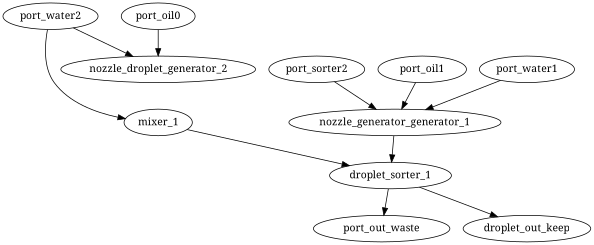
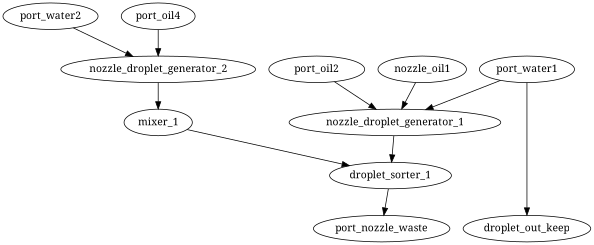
  digraph {
    fontname="Noto Serif"
    node [fontname="Noto Serif"]
    edge [fontname="Noto Serif" sink_port="{'_component': 'mixer_1', '_port': '1'}"]
-   port_oil1
-   nozzle_droplet_generator_1 [label=nozzle_generator_generator_1]
+   port_oil1 [label=nozzle_oil1]
+   nozzle_droplet_generator_1
    droplet_sorter_1
    mixer_1
-   port_oil2 [label=port_sorter2]
+   port_oil2
    port_water1
    nozzle_droplet_generator_2
-   port_oil4 [label=port_oil0]
+   port_oil4
    port_water2
-   port_out_waste
+   port_out_waste [label=port_nozzle_waste]
    n11 [label=droplet_out_keep]
    port_oil1 -> nozzle_droplet_generator_1 [connection_id=connection_1 connection_ref="{'name': 'connection_1', 'ID': 'connection_1', 'entity': 'CHANNEL', 'params': {'data': {'channelWidth': 300, 'connectionSpacing': 1000}}, 'source': {'_component': 'port_oil1', '_port': {'x': 2000, 'y': 2000, 'layer': 'FLOW', 'label': '1'}}, 'sinks': [{'_component': 'nozzle_droplet_generator_1', '_port': '1'}], 'layer': {'_id': '0', 'name': 'FLOW_0', 'layertype': 'FLOW', 'group': '0', 'params': {'data': {}}}, '_paths': []}" sink_port="{'_component': 'nozzle_droplet_generator_1', '_port': '1'}" source_port="{'_component': 'port_oil1', '_port': {'x': 2000, 'y': 2000, 'layer': 'FLOW', 'label': '1'}}"]
    nozzle_droplet_generator_1 -> droplet_sorter_1 [connection_id=connection_5 connection_ref="{'name': 'connection_5', 'ID': 'connection_5', 'entity': 'CHANNEL', 'params': {'data': {'channelWidth': 300, 'connectionSpacing': 1000}}, 'source': {'_component': 'nozzle_droplet_generator_1', '_port': '2'}, 'sinks': [{'_component': 'mixer_1', '_port': '1'}], 'layer': {'_id': '0', 'name': 'FLOW_0', 'layertype': 'FLOW', 'group': '0', 'params': {'data': {}}}, '_paths': []}" source_port="{'_component': 'nozzle_droplet_generator_1', '_port': '2'}"]
    droplet_sorter_1 -> port_out_waste [connection_id=connection_8 connection_ref="{'name': 'connection_8', 'ID': 'connection_8', 'entity': 'CHANNEL', 'params': {'data': {'channelWidth': 300, 'connectionSpacing': 1000}}, 'source': {'_component': 'droplet_sorter_1', '_port': '2'}, 'sinks': [{'_component': 'port_out_waste', '_port': {'x': 2000, 'y': 2000, 'layer': 'FLOW', 'label': '1'}}], 'layer': {'_id': '0', 'name': 'FLOW_0', 'layertype': 'FLOW', 'group': '0', 'params': {'data': {}}}, '_paths': []}" sink_port="{'_component': 'port_out_waste', '_port': {'x': 2000, 'y': 2000, 'layer': 'FLOW', 'label': '1'}}" source_port="{'_component': 'droplet_sorter_1', '_port': '2'}"]
-   droplet_sorter_1 -> n11 [connection_id=connection_9 connection_ref="{'name': 'connection_9', 'ID': 'connection_9', 'entity': 'CHANNEL', 'params': {'data': {'channelWidth': 300, 'connectionSpacing': 1000}}, 'source': {'_component': 'droplet_sorter_1', '_port': '3'}, 'sinks': [{'_component': 'port_out_keep', '_port': {'x': 2000, 'y': 2000, 'layer': 'FLOW', 'label': '1'}}], 'layer': {'_id': '0', 'name': 'FLOW_0', 'layertype': 'FLOW', 'group': '0', 'params': {'data': {}}}, '_paths': []}" sink_port="{'_component': 'port_out_keep', '_port': {'x': 2000, 'y': 2000, 'layer': 'FLOW', 'label': '1'}}" source_port="{'_component': 'droplet_sorter_1', '_port': '3'}"]
+   port_water1 -> n11 [connection_id=connection_9 connection_ref="{'name': 'connection_9', 'ID': 'connection_9', 'entity': 'CHANNEL', 'params': {'data': {'channelWidth': 300, 'connectionSpacing': 1000}}, 'source': {'_component': 'droplet_sorter_1', '_port': '3'}, 'sinks': [{'_component': 'port_out_keep', '_port': {'x': 2000, 'y': 2000, 'layer': 'FLOW', 'label': '1'}}], 'layer': {'_id': '0', 'name': 'FLOW_0', 'layertype': 'FLOW', 'group': '0', 'params': {'data': {}}}, '_paths': []}" sink_port="{'_component': 'port_out_keep', '_port': {'x': 2000, 'y': 2000, 'layer': 'FLOW', 'label': '1'}}" source_port="{'_component': 'droplet_sorter_1', '_port': '3'}"]
    mixer_1 -> droplet_sorter_1 [connection_id=connection_7 connection_ref="{'name': 'connection_7', 'ID': 'connection_7', 'entity': 'CHANNEL', 'params': {'data': {'channelWidth': 300, 'connectionSpacing': 1000}}, 'source': {'_component': 'mixer_1', '_port': '2'}, 'sinks': [{'_component': 'droplet_sorter_1', '_port': '1'}], 'layer': {'_id': '0', 'name': 'FLOW_0', 'layertype': 'FLOW', 'group': '0', 'params': {'data': {}}}, '_paths': []}" sink_port="{'_component': 'droplet_sorter_1', '_port': '1'}" source_port="{'_component': 'mixer_1', '_port': '2'}"]
    port_oil2 -> nozzle_droplet_generator_1 [connection_id=connection_2 connection_ref="{'name': 'connection_2', 'ID': 'connection_2', 'entity': 'CHANNEL', 'params': {'data': {'channelWidth': 300, 'connectionSpacing': 1000}}, 'source': {'_component': 'port_oil2', '_port': {'x': 2000, 'y': 2000, 'layer': 'FLOW', 'label': '1'}}, 'sinks': [{'_component': 'nozzle_droplet_generator_1', '_port': '3'}], 'layer': {'_id': '0', 'name': 'FLOW_0', 'layertype': 'FLOW', 'group': '0', 'params': {'data': {}}}, '_paths': []}" sink_port="{'_component': 'nozzle_droplet_generator_1', '_port': '3'}" source_port="{'_component': 'port_oil2', '_port': {'x': 2000, 'y': 2000, 'layer': 'FLOW', 'label': '1'}}"]
    port_water1 -> nozzle_droplet_generator_1 [connection_id=connection_3 connection_ref="{'name': 'connection_3', 'ID': 'connection_3', 'entity': 'CHANNEL', 'params': {'data': {'channelWidth': 300, 'connectionSpacing': 1000}}, 'source': {'_component': 'port_water1', '_port': {'x': 2000, 'y': 2000, 'layer': 'FLOW', 'label': '1'}}, 'sinks': [{'_component': 'nozzle_droplet_generator_1', '_port': '4'}], 'layer': {'_id': '0', 'name': 'FLOW_0', 'layertype': 'FLOW', 'group': '0', 'params': {'data': {}}}, '_paths': []}" sink_port="{'_component': 'nozzle_droplet_generator_1', '_port': '4'}" source_port="{'_component': 'port_water1', '_port': {'x': 2000, 'y': 2000, 'layer': 'FLOW', 'label': '1'}}"]
-   port_water2 -> mixer_1 [connection_id=connection_13 connection_ref="{'name': 'connection_13', 'ID': 'connection_13', 'entity': 'CHANNEL', 'params': {'data': {'channelWidth': 300, 'connectionSpacing': 1000}}, 'source': {'_component': 'nozzle_droplet_generator_2', '_port': '2'}, 'sinks': [{'_component': 'mixer_1', '_port': '1'}], 'layer': {'_id': '0', 'name': 'FLOW_0', 'layertype': 'FLOW', 'group': '0', 'params': {'data': {}}}, '_paths': []}" source_port="{'_component': 'nozzle_droplet_generator_2', '_port': '2'}"]
+   nozzle_droplet_generator_2 -> mixer_1 [connection_id=connection_13 connection_ref="{'name': 'connection_13', 'ID': 'connection_13', 'entity': 'CHANNEL', 'params': {'data': {'channelWidth': 300, 'connectionSpacing': 1000}}, 'source': {'_component': 'nozzle_droplet_generator_2', '_port': '2'}, 'sinks': [{'_component': 'mixer_1', '_port': '1'}], 'layer': {'_id': '0', 'name': 'FLOW_0', 'layertype': 'FLOW', 'group': '0', 'params': {'data': {}}}, '_paths': []}" source_port="{'_component': 'nozzle_droplet_generator_2', '_port': '2'}"]
    port_oil4 -> nozzle_droplet_generator_2 [connection_id=connection_11 connection_ref="{'name': 'connection_11', 'ID': 'connection_11', 'entity': 'CHANNEL', 'params': {'data': {'channelWidth': 300, 'connectionSpacing': 1000}}, 'source': {'_component': 'port_oil4', '_port': {'x': 2000, 'y': 2000, 'layer': 'FLOW', 'label': '1'}}, 'sinks': [{'_component': 'nozzle_droplet_generator_2', '_port': '3'}], 'layer': {'_id': '0', 'name': 'FLOW_0', 'layertype': 'FLOW', 'group': '0', 'params': {'data': {}}}, '_paths': []}" sink_port="{'_component': 'nozzle_droplet_generator_2', '_port': '3'}" source_port="{'_component': 'port_oil4', '_port': {'x': 2000, 'y': 2000, 'layer': 'FLOW', 'label': '1'}}"]
    port_water2 -> nozzle_droplet_generator_2 [connection_id=connection_4 connection_ref="{'name': 'connection_4', 'ID': 'connection_4', 'entity': 'CHANNEL', 'params': {'data': {'channelWidth': 300, 'connectionSpacing': 1000}}, 'source': {'_component': 'port_water2', '_port': {'x': 2000, 'y': 2000, 'layer': 'FLOW', 'label': '1'}}, 'sinks': [{'_component': 'nozzle_droplet_generator_2', '_port': '4'}], 'layer': {'_id': '0', 'name': 'FLOW_0', 'layertype': 'FLOW', 'group': '0', 'params': {'data': {}}}, '_paths': []}" sink_port="{'_component': 'nozzle_droplet_generator_2', '_port': '4'}" source_port="{'_component': 'port_water2', '_port': {'x': 2000, 'y': 2000, 'layer': 'FLOW', 'label': '1'}}"]
  }
